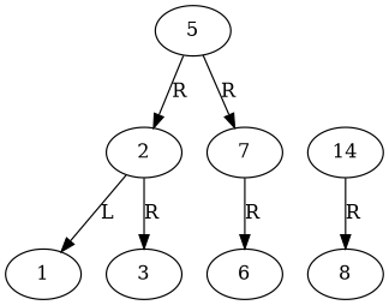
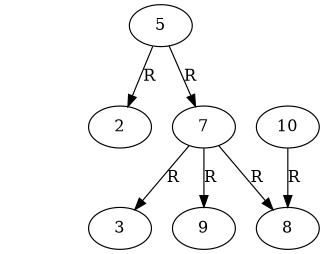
  digraph {
    n1 [label=5]
    n2 [label=2]
    n3 [label=7]
-   n4 [label=1]
    n5 [label=3]
-   n6 [label=6]
+   n6 [label=9]
    n7 [label=8]
-   n8 [label=14]
+   n8 [label=10]
    n1 -> n2 [label=R]
    n1 -> n3 [label=R]
-   n2 -> n4 [label=L]
-   n2 -> n5 [label=R]
+   n3 -> n5 [label=R]
    n3 -> n6 [label=R]
+   n3 -> n7 [label=R]
    n8 -> n7 [label=R]
  }
